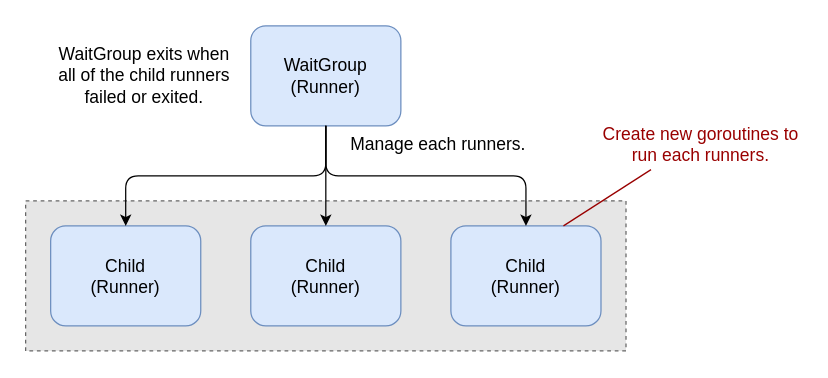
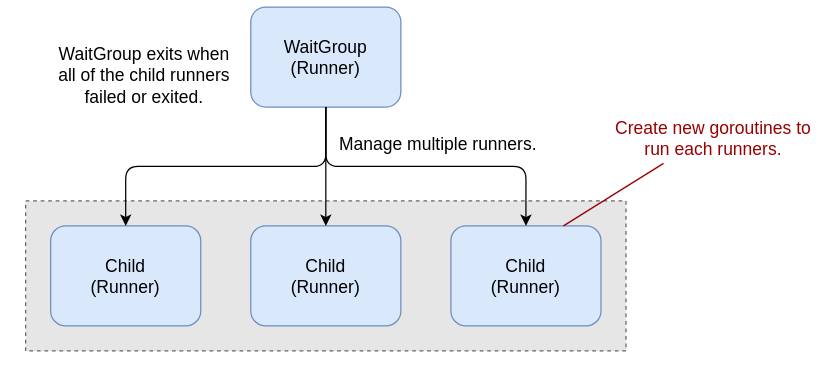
  <mxCell id="0" />
  <mxCell id="1" parent="0" />
  <mxCell id="2" value="" style="rounded=0;whiteSpace=wrap;html=1;fontSize=14;fillColor=#E6E6E6;dashed=1;strokeColor=#666666;" parent="1" vertex="1"><mxGeometry x="20" y="160" width="480" height="120" as="geometry" /></mxCell>
- <mxCell id="3" value="WaitGroup&lt;br style=&quot;font-size: 14px;&quot;&gt;(Runner)" style="rounded=1;whiteSpace=wrap;html=1;fontSize=14;fillColor=#dae8fc;strokeColor=#6c8ebf;" parent="1" vertex="1"><mxGeometry x="200" y="20" width="120" height="80" as="geometry" /></mxCell>
+ <mxCell id="3" value="WaitGroup&lt;br style=&quot;font-size: 14px;&quot;&gt;(Runner)" style="rounded=1;whiteSpace=wrap;html=1;fontSize=14;fillColor=#dae8fc;strokeColor=#6c8ebf;" parent="1" vertex="1"><mxGeometry x="200" y="5" width="120" height="80" as="geometry" /></mxCell>
  <mxCell id="4" value="Child&lt;br style=&quot;font-size: 14px;&quot;&gt;(Runner)" style="rounded=1;whiteSpace=wrap;html=1;fontSize=14;fillColor=#dae8fc;strokeColor=#6c8ebf;" parent="1" vertex="1"><mxGeometry x="40" y="180" width="120" height="80" as="geometry" /></mxCell>
  <mxCell id="5" value="Child&lt;br style=&quot;border-color: var(--border-color);&quot;&gt;(Runner)" style="rounded=1;whiteSpace=wrap;html=1;fontSize=14;fillColor=#dae8fc;strokeColor=#6c8ebf;" parent="1" vertex="1"><mxGeometry x="200" y="180" width="120" height="80" as="geometry" /></mxCell>
  <mxCell id="6" value="Child&lt;br style=&quot;border-color: var(--border-color);&quot;&gt;(Runner)" style="rounded=1;whiteSpace=wrap;html=1;fontSize=14;fillColor=#dae8fc;strokeColor=#6c8ebf;" parent="1" vertex="1"><mxGeometry x="360" y="180" width="120" height="80" as="geometry" /></mxCell>
  <mxCell id="7" value="" style="endArrow=classic;html=1;fontSize=14;exitX=0.5;exitY=1;exitDx=0;exitDy=0;" parent="1" source="3" target="5" edge="1"><mxGeometry width="50" height="50" relative="1" as="geometry"><mxPoint x="180" y="380" as="sourcePoint" /><mxPoint x="230" y="330" as="targetPoint" /></mxGeometry></mxCell>
  <mxCell id="8" value="" style="endArrow=classic;html=1;fontSize=14;exitX=0.5;exitY=1;exitDx=0;exitDy=0;entryX=0.5;entryY=0;entryDx=0;entryDy=0;edgeStyle=orthogonalEdgeStyle;" parent="1" source="3" target="4" edge="1"><mxGeometry width="50" height="50" relative="1" as="geometry"><mxPoint x="270" y="110" as="sourcePoint" /><mxPoint x="100" y="180" as="targetPoint" /></mxGeometry></mxCell>
  <mxCell id="9" value="" style="endArrow=classic;html=1;fontSize=14;exitX=0.5;exitY=1;exitDx=0;exitDy=0;edgeStyle=orthogonalEdgeStyle;" parent="1" source="3" target="6" edge="1"><mxGeometry width="50" height="50" relative="1" as="geometry"><mxPoint x="270" y="110" as="sourcePoint" /><mxPoint x="110" y="190" as="targetPoint" /></mxGeometry></mxCell>
- <mxCell id="10" value="Manage each runners." style="text;html=1;strokeColor=none;fillColor=none;align=center;verticalAlign=middle;whiteSpace=wrap;rounded=0;fontSize=14;" parent="1" vertex="1"><mxGeometry x="260" y="100" width="180" height="30" as="geometry" /></mxCell>
+ <mxCell id="10" value="Manage multiple runners." style="text;html=1;strokeColor=none;fillColor=none;align=center;verticalAlign=middle;whiteSpace=wrap;rounded=0;fontSize=14;" parent="1" vertex="1"><mxGeometry x="260" y="100" width="180" height="30" as="geometry" /></mxCell>
  <mxCell id="11" value="WaitGroup exits when all of the child runners failed or exited." style="text;html=1;strokeColor=none;fillColor=none;align=center;verticalAlign=middle;whiteSpace=wrap;rounded=0;fontSize=14;" parent="1" vertex="1"><mxGeometry x="40" y="20" width="150" height="80" as="geometry" /></mxCell>
- <mxCell id="12" value="Create new goroutines to run each runners." style="text;html=1;strokeColor=none;fillColor=none;align=center;verticalAlign=middle;whiteSpace=wrap;rounded=0;fontSize=14;fontColor=#990000;" vertex="1" parent="1"><mxGeometry x="480" y="95" width="160" height="40" as="geometry" /></mxCell>
+ <mxCell id="12" value="Create new goroutines to run each runners." style="text;html=1;strokeColor=none;fillColor=none;align=center;verticalAlign=middle;whiteSpace=wrap;rounded=0;fontSize=14;fontColor=#990000;" vertex="1" parent="1"><mxGeometry x="490" y="90" width="160" height="40" as="geometry" /></mxCell>
  <mxCell id="13" value="" style="endArrow=none;html=1;fontSize=14;entryX=0.25;entryY=1;entryDx=0;entryDy=0;strokeColor=#990000;" edge="1" parent="1" target="12"><mxGeometry width="50" height="50" relative="1" as="geometry"><mxPoint x="450" y="180" as="sourcePoint" /><mxPoint x="610" y="170" as="targetPoint" /></mxGeometry></mxCell>
